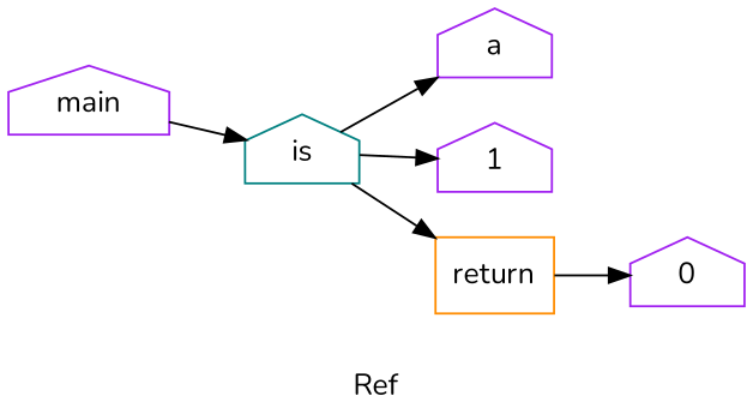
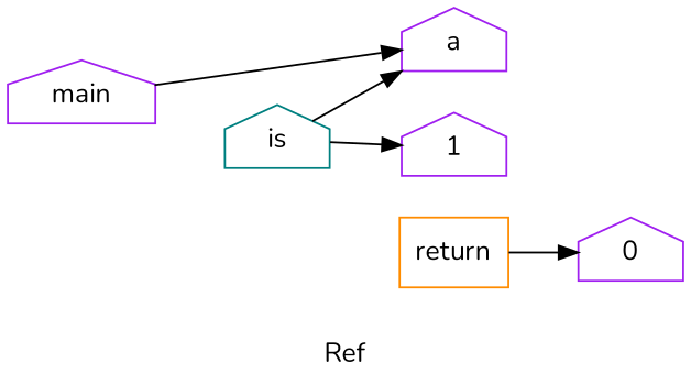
  digraph {
    fontname=Nunito
    label=Ref
    rankdir=LR
    node [color=purple fontname=Nunito shape=house]
    edge [fontname=Nunito]
    n1 [label=main]
    n2 [color=teal label=is]
    n3 [label=a]
    n4 [label=1]
    n5 [color=darkorange label=return shape=box]
    n6 [label=0]
-   n1 -> n2
+   n1 -> n3
    n2 -> n3
    n2 -> n4
-   n2 -> n5
    n5 -> n6
  }
